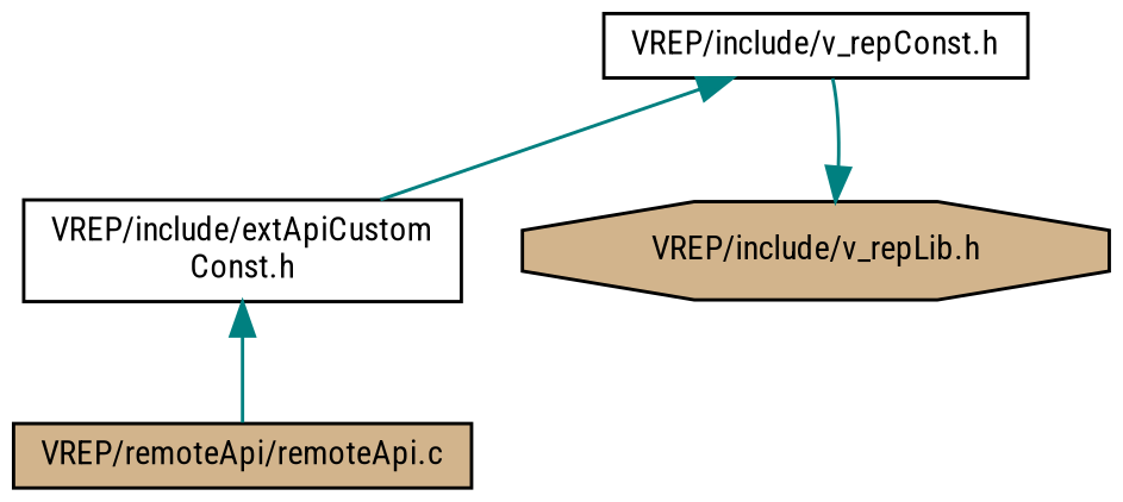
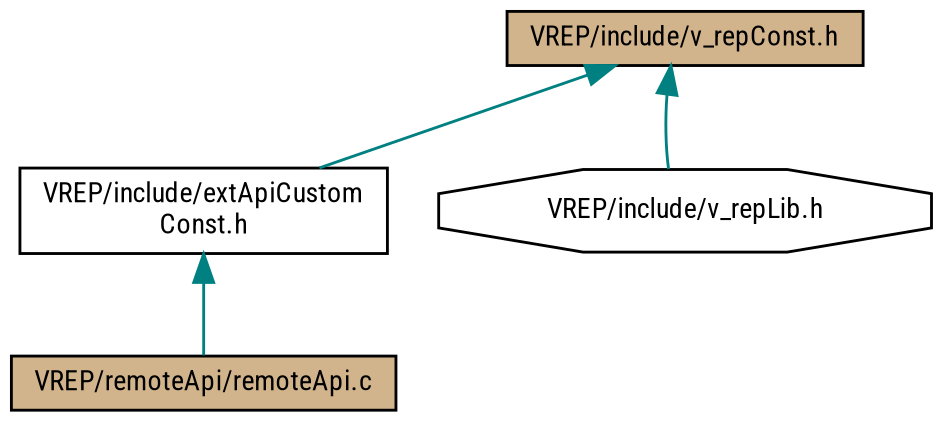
  digraph {
    fontname="Roboto Condensed"
    node [color=black fillcolor=white fontname="Roboto Condensed" fontsize=10 shape=box style=filled]
    edge [color=teal dir=back fontname="Roboto Condensed" fontsize=10 labelfontname=Helvetica labelfontsize=10 style=solid]
-   n1 [fontcolor=black height=0.2 label="VREP/include/v_repConst.h" width=0.4]
+   n1 [fillcolor=tan fontcolor=black height=0.2 label="VREP/include/v_repConst.h" width=0.4]
    n2 [height=0.2 label="VREP/include/extApiCustom\lConst.h" width=0.4]
-   n3 [fillcolor=tan height=0.2 label="VREP/include/v_repLib.h" shape=octagon width=0.4]
+   n3 [height=0.2 label="VREP/include/v_repLib.h" shape=octagon width=0.4]
    n4 [fillcolor=tan height=0.2 label="VREP/remoteApi/remoteApi.c" width=0.4]
    n1 -> n2
-   n3 -> n1
+   n1 -> n3
    n2 -> n4
  }
